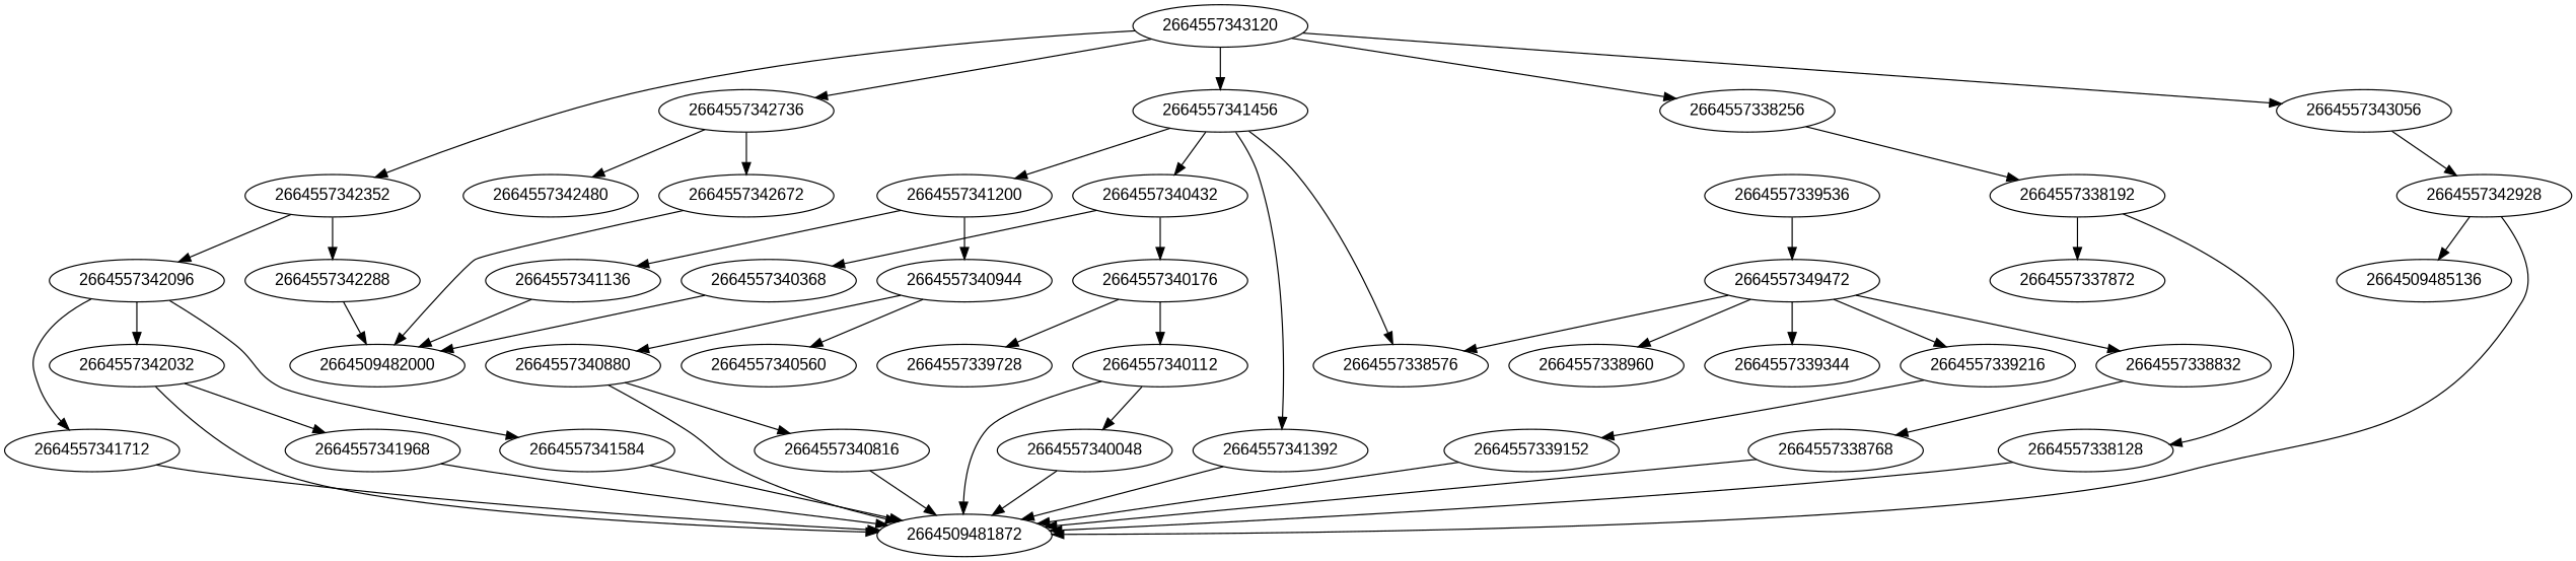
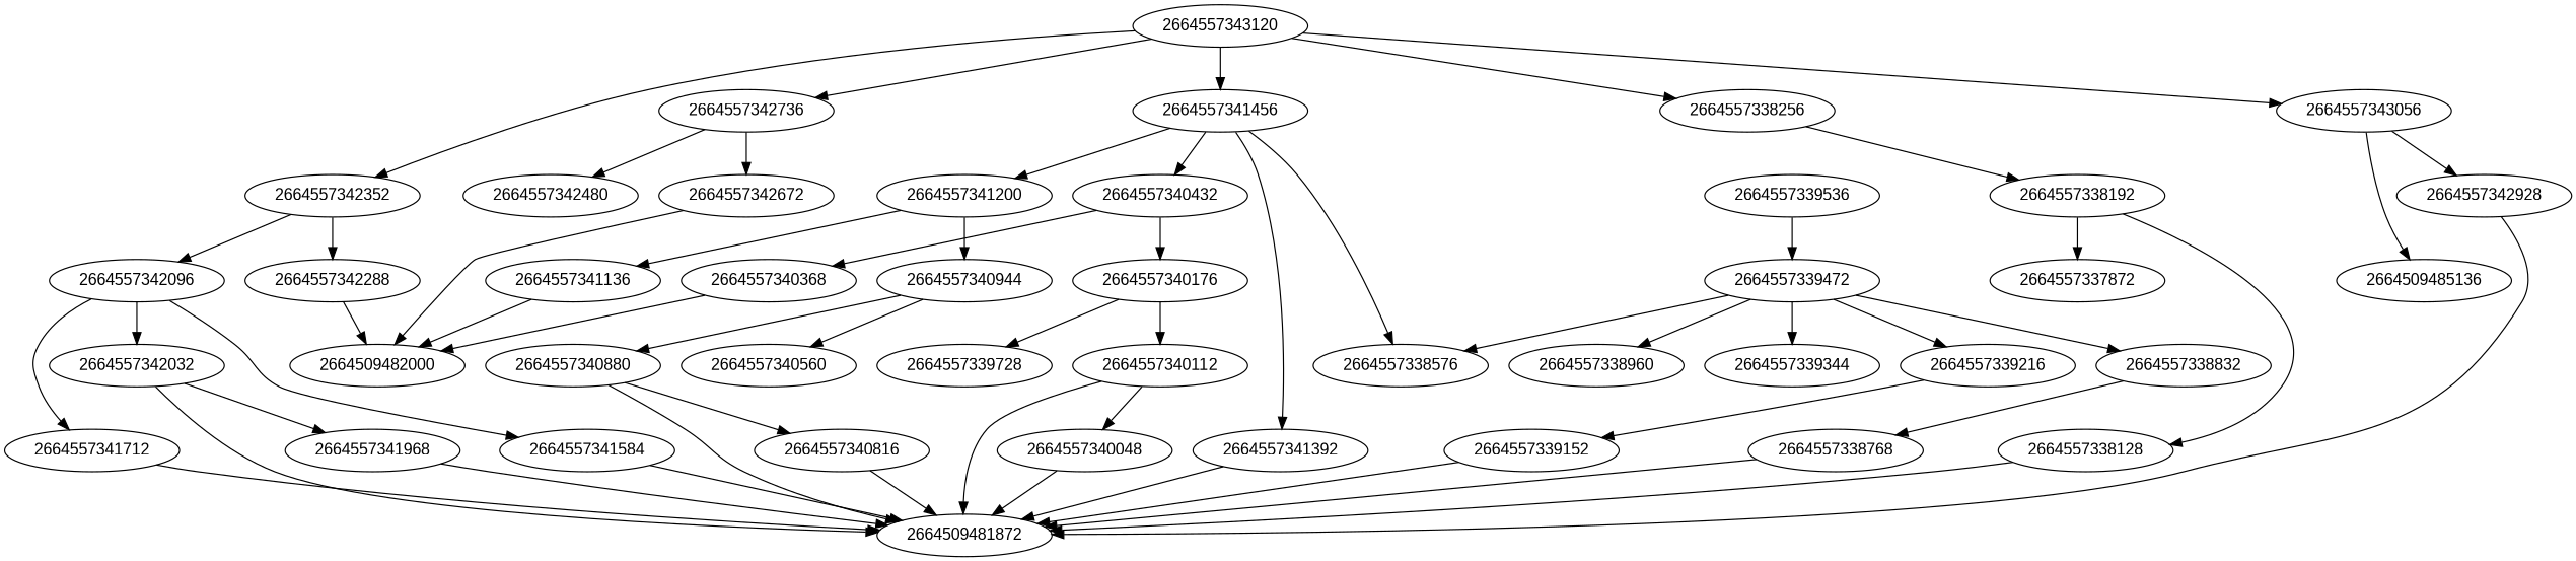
  strict digraph {
    fontname="Liberation Sans"
    node [fontname="Liberation Sans" type=Name]
    edge [fontname="Liberation Sans"]
    2664509482000 [type=Store]
    2664557342288
    2664557342672
    2664557341456 [type=If]
    2664557341200 [type=Assign]
    2664557340432 [type=Assign]
    2664557341392
    2664557338576 [type=Constant]
    2664557340944 [type=Call]
    2664557341136
    2664557340176 [type=Call]
    2664557340368
    2664557339536 [type=Return]
-   2664557339472 [type=JoinedStr label=2664557349472]
+   2664557339472 [type=JoinedStr]
    2664509481872 [type=Load]
    2664557342480 [type=Constant]
    2664557339728 [type=Constant]
    2664557340112 [type=Attribute]
    2664557340048
    2664557340560 [type=Constant]
    2664557340880 [type=Attribute]
    2664557338960 [type=Constant]
    2664557339216 [type=FormattedValue]
    2664557339344 [type=Constant]
    2664557338832 [type=FormattedValue]
    2664557342736 [type=Assign]
    2664557338256 [type=Raise]
    2664557338192 [type=Call]
    2664557337872 [type=Constant]
    2664557338128
    2664557340816
    2664557343056 [type=UnaryOp]
    2664557342928
    2664509485136 [type=Not]
    2664557341584
    2664557341712
    2664557341968
    2664557342096 [type=Call]
    2664557342032 [type=Attribute]
    2664557342352 [type=Assign]
    2664557339152
    2664557338768
    2664557343120 [type=If]
    2664557342288 -> 2664509482000
    2664557342672 -> 2664509482000
    2664557341456 -> 2664557341200
    2664557341456 -> 2664557340432
    2664557341456 -> 2664557341392
    2664557341456 -> 2664557338576
    2664557341200 -> 2664557340944
    2664557341200 -> 2664557341136
    2664557340432 -> 2664557340176
    2664557340432 -> 2664557340368
    2664557341392 -> 2664509481872
    2664557340944 -> 2664557340560
    2664557340944 -> 2664557340880
    2664557341136 -> 2664509482000
    2664557340176 -> 2664557339728
    2664557340176 -> 2664557340112
    2664557340368 -> 2664509482000
    2664557339536 -> 2664557339472
    2664557339472 -> 2664557338576
    2664557339472 -> 2664557338960
    2664557339472 -> 2664557339216
    2664557339472 -> 2664557339344
    2664557339472 -> 2664557338832
    2664557340112 -> 2664509481872
    2664557340112 -> 2664557340048
    2664557340048 -> 2664509481872
    2664557340880 -> 2664509481872
    2664557340880 -> 2664557340816
    2664557339216 -> 2664557339152
    2664557338832 -> 2664557338768
    2664557342736 -> 2664557342672
    2664557342736 -> 2664557342480
    2664557338256 -> 2664557338192
    2664557338192 -> 2664557337872
    2664557338192 -> 2664557338128
    2664557338128 -> 2664509481872
    2664557340816 -> 2664509481872
    2664557343056 -> 2664557342928
-   2664557342928 -> 2664509485136
+   2664557343056 -> 2664509485136
    2664557342928 -> 2664509481872
    2664557341584 -> 2664509481872
    2664557341712 -> 2664509481872
    2664557341968 -> 2664509481872
    2664557342096 -> 2664557341584
    2664557342096 -> 2664557341712
    2664557342096 -> 2664557342032
    2664557342032 -> 2664509481872
    2664557342032 -> 2664557341968
    2664557342352 -> 2664557342288
    2664557342352 -> 2664557342096
    2664557339152 -> 2664509481872
    2664557338768 -> 2664509481872
    2664557343120 -> 2664557341456
    2664557343120 -> 2664557342736
    2664557343120 -> 2664557338256
    2664557343120 -> 2664557343056
    2664557343120 -> 2664557342352
  }
